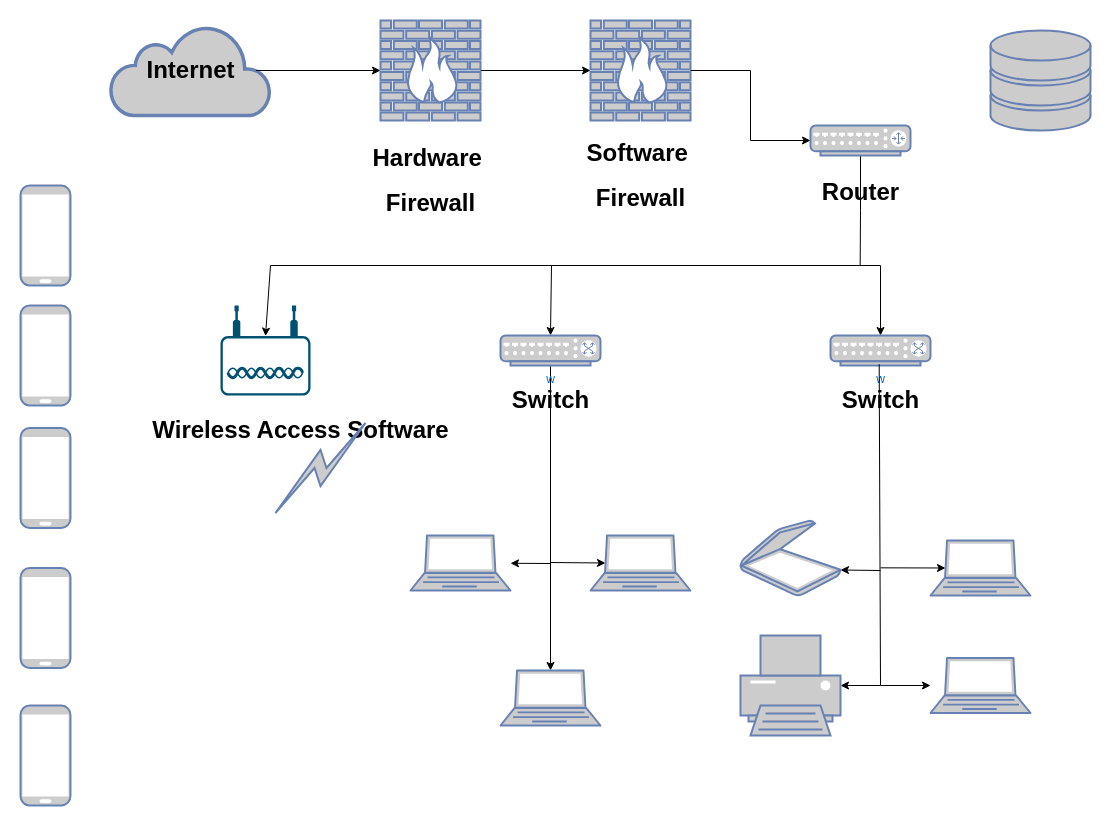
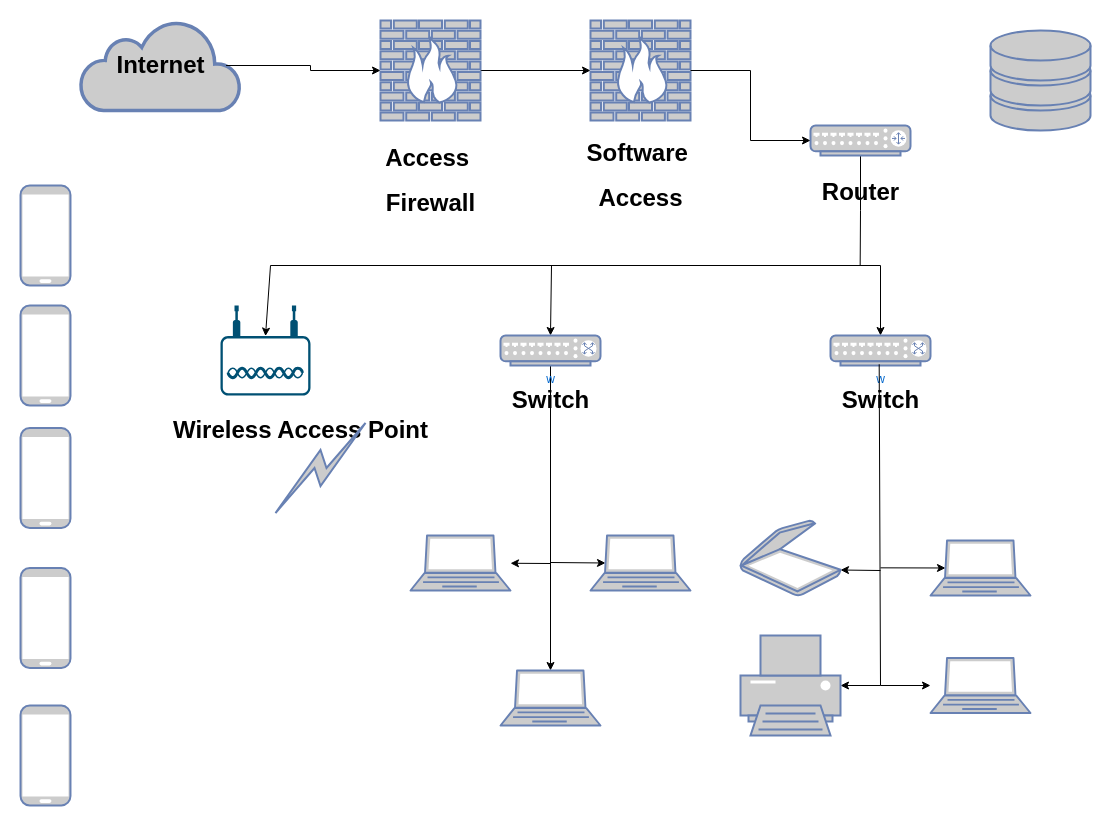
  <mxCell id="0" />
  <mxCell id="1" parent="0" />
- <mxCell id="2" value="&lt;h1&gt;&lt;font color=&quot;#000000&quot;&gt;Internet&lt;/font&gt;&lt;/h1&gt;" style="html=1;outlineConnect=0;fillColor=#CCCCCC;strokeColor=#6881B3;gradientColor=none;gradientDirection=north;strokeWidth=2;shape=mxgraph.networks.cloud;fontColor=#ffffff;" vertex="1" parent="1"><mxGeometry x="110" y="25" width="160" height="90" as="geometry" /></mxCell>
+ <mxCell id="2" value="&lt;h1&gt;&lt;font color=&quot;#000000&quot;&gt;Internet&lt;/font&gt;&lt;/h1&gt;" style="html=1;outlineConnect=0;fillColor=#CCCCCC;strokeColor=#6881B3;gradientColor=none;gradientDirection=north;strokeWidth=2;shape=mxgraph.networks.cloud;fontColor=#ffffff;" vertex="1" parent="1"><mxGeometry x="80" y="20" width="160" height="90" as="geometry" /></mxCell>
  <mxCell id="3" value="" style="fontColor=#0066CC;verticalAlign=top;verticalLabelPosition=bottom;labelPosition=center;align=center;html=1;outlineConnect=0;fillColor=#CCCCCC;strokeColor=#6881B3;gradientColor=none;gradientDirection=north;strokeWidth=2;shape=mxgraph.networks.firewall;" vertex="1" parent="1"><mxGeometry x="590" y="20" width="100" height="100" as="geometry" /></mxCell>
  <mxCell id="4" style="edgeStyle=orthogonalEdgeStyle;rounded=0;orthogonalLoop=1;jettySize=auto;html=1;exitX=0.5;exitY=1;exitDx=0;exitDy=0;exitPerimeter=0;endArrow=none;endFill=0;" edge="1" parent="1" source="5"><mxGeometry relative="1" as="geometry"><mxPoint x="859.667" y="265" as="targetPoint" /></mxGeometry></mxCell>
  <mxCell id="5" value="&lt;h1&gt;&lt;font color=&quot;#000000&quot;&gt;Router&lt;/font&gt;&lt;/h1&gt;" style="fontColor=#0066CC;verticalAlign=top;verticalLabelPosition=bottom;labelPosition=center;align=center;html=1;outlineConnect=0;fillColor=#CCCCCC;strokeColor=#6881B3;gradientColor=none;gradientDirection=north;strokeWidth=2;shape=mxgraph.networks.router;" vertex="1" parent="1"><mxGeometry x="810" y="125" width="100" height="30" as="geometry" /></mxCell>
  <mxCell id="6" style="edgeStyle=orthogonalEdgeStyle;rounded=0;orthogonalLoop=1;jettySize=auto;html=1;exitX=1;exitY=0.5;exitDx=0;exitDy=0;exitPerimeter=0;entryX=0;entryY=0.5;entryDx=0;entryDy=0;entryPerimeter=0;" edge="1" parent="1" source="3" target="5"><mxGeometry relative="1" as="geometry" /></mxCell>
  <mxCell id="7" style="edgeStyle=none;rounded=0;orthogonalLoop=1;jettySize=auto;html=1;exitX=0.5;exitY=0;exitDx=0;exitDy=0;exitPerimeter=0;endArrow=none;endFill=0;startArrow=classic;startFill=1;" edge="1" parent="1" source="8"><mxGeometry relative="1" as="geometry"><mxPoint x="880" y="265" as="targetPoint" /></mxGeometry></mxCell>
  <mxCell id="8" value="w" style="fontColor=#0066CC;verticalAlign=top;verticalLabelPosition=bottom;labelPosition=center;align=center;html=1;outlineConnect=0;fillColor=#CCCCCC;strokeColor=#6881B3;gradientColor=none;gradientDirection=north;strokeWidth=2;shape=mxgraph.networks.switch;" vertex="1" parent="1"><mxGeometry x="830" y="335" width="100" height="30" as="geometry" /></mxCell>
  <mxCell id="9" value="" style="edgeStyle=none;rounded=0;orthogonalLoop=1;jettySize=auto;html=1;endArrow=none;endFill=0;exitX=0.487;exitY=-0.017;exitDx=0;exitDy=0;exitPerimeter=0;" edge="1" parent="1" source="10"><mxGeometry relative="1" as="geometry"><mxPoint x="880" y="685" as="targetPoint" /></mxGeometry></mxCell>
  <mxCell id="10" value="&lt;h1&gt;Switch&lt;/h1&gt;" style="text;html=1;align=center;verticalAlign=middle;resizable=0;points=[];autosize=1;strokeColor=none;fillColor=none;" vertex="1" parent="1"><mxGeometry x="830" y="365" width="100" height="70" as="geometry" /></mxCell>
  <mxCell id="11" style="edgeStyle=none;rounded=0;orthogonalLoop=1;jettySize=auto;html=1;exitX=0.5;exitY=0;exitDx=0;exitDy=0;exitPerimeter=0;endArrow=none;endFill=0;startArrow=classic;startFill=1;" edge="1" parent="1" source="13"><mxGeometry relative="1" as="geometry"><mxPoint x="551" y="265" as="targetPoint" /></mxGeometry></mxCell>
  <mxCell id="12" style="edgeStyle=none;rounded=0;orthogonalLoop=1;jettySize=auto;html=1;exitX=0.5;exitY=1;exitDx=0;exitDy=0;exitPerimeter=0;" edge="1" parent="1" source="13" target="36"><mxGeometry relative="1" as="geometry" /></mxCell>
  <mxCell id="13" value="w" style="fontColor=#0066CC;verticalAlign=top;verticalLabelPosition=bottom;labelPosition=center;align=center;html=1;outlineConnect=0;fillColor=#CCCCCC;strokeColor=#6881B3;gradientColor=none;gradientDirection=north;strokeWidth=2;shape=mxgraph.networks.switch;" vertex="1" parent="1"><mxGeometry x="500" y="335" width="100" height="30" as="geometry" /></mxCell>
  <mxCell id="14" value="&lt;h1&gt;Switch&lt;/h1&gt;" style="text;html=1;align=center;verticalAlign=middle;resizable=0;points=[];autosize=1;strokeColor=none;fillColor=none;" vertex="1" parent="1"><mxGeometry x="500" y="365" width="100" height="70" as="geometry" /></mxCell>
  <mxCell id="15" value="" style="edgeStyle=none;rounded=0;orthogonalLoop=1;jettySize=auto;html=1;endArrow=none;endFill=0;startArrow=classic;startFill=1;" edge="1" parent="1" source="16"><mxGeometry relative="1" as="geometry"><mxPoint x="550" y="563" as="targetPoint" /></mxGeometry></mxCell>
  <mxCell id="16" value="" style="fontColor=#0066CC;verticalAlign=top;verticalLabelPosition=bottom;labelPosition=center;align=center;html=1;outlineConnect=0;fillColor=#CCCCCC;strokeColor=#6881B3;gradientColor=none;gradientDirection=north;strokeWidth=2;shape=mxgraph.networks.laptop;" vertex="1" parent="1"><mxGeometry x="410" y="535" width="100" height="55" as="geometry" /></mxCell>
  <mxCell id="17" value="" style="fontColor=#0066CC;verticalAlign=top;verticalLabelPosition=bottom;labelPosition=center;align=center;html=1;outlineConnect=0;fillColor=#CCCCCC;strokeColor=#6881B3;gradientColor=none;gradientDirection=north;strokeWidth=2;shape=mxgraph.networks.mobile;" vertex="1" parent="1"><mxGeometry x="20" y="305" width="50" height="100" as="geometry" /></mxCell>
  <mxCell id="18" value="" style="edgeStyle=none;rounded=0;orthogonalLoop=1;jettySize=auto;html=1;endArrow=none;endFill=0;startArrow=classic;startFill=1;" edge="1" parent="1" source="19"><mxGeometry relative="1" as="geometry"><mxPoint x="880" y="685" as="targetPoint" /></mxGeometry></mxCell>
  <mxCell id="19" value="" style="fontColor=#0066CC;verticalAlign=top;verticalLabelPosition=bottom;labelPosition=center;align=center;html=1;outlineConnect=0;fillColor=#CCCCCC;strokeColor=#6881B3;gradientColor=none;gradientDirection=north;strokeWidth=2;shape=mxgraph.networks.printer;" vertex="1" parent="1"><mxGeometry x="740" y="635" width="100" height="100" as="geometry" /></mxCell>
  <mxCell id="20" style="edgeStyle=none;rounded=0;orthogonalLoop=1;jettySize=auto;html=1;exitX=1;exitY=0.66;exitDx=0;exitDy=0;exitPerimeter=0;endArrow=none;endFill=0;startArrow=classic;startFill=1;" edge="1" parent="1" source="21"><mxGeometry relative="1" as="geometry"><mxPoint x="880" y="570" as="targetPoint" /></mxGeometry></mxCell>
  <mxCell id="21" value="" style="fontColor=#0066CC;verticalAlign=top;verticalLabelPosition=bottom;labelPosition=center;align=center;html=1;outlineConnect=0;fillColor=#CCCCCC;strokeColor=#6881B3;gradientColor=none;gradientDirection=north;strokeWidth=2;shape=mxgraph.networks.scanner;" vertex="1" parent="1"><mxGeometry x="740" y="520" width="100" height="75" as="geometry" /></mxCell>
  <mxCell id="22" value="" style="fontColor=#0066CC;verticalAlign=top;verticalLabelPosition=bottom;labelPosition=center;align=center;html=1;outlineConnect=0;fillColor=#CCCCCC;strokeColor=#6881B3;gradientColor=none;gradientDirection=north;strokeWidth=2;shape=mxgraph.networks.storage;" vertex="1" parent="1"><mxGeometry x="990" y="30" width="100" height="100" as="geometry" /></mxCell>
  <mxCell id="23" style="edgeStyle=none;rounded=0;orthogonalLoop=1;jettySize=auto;html=1;exitX=0.5;exitY=0.34;exitDx=0;exitDy=0;exitPerimeter=0;endArrow=none;endFill=0;startArrow=classic;startFill=1;" edge="1" parent="1" source="24"><mxGeometry relative="1" as="geometry"><mxPoint x="270" y="265" as="targetPoint" /></mxGeometry></mxCell>
  <mxCell id="24" value="" style="points=[[0.03,0.36,0],[0.18,0,0],[0.5,0.34,0],[0.82,0,0],[0.97,0.36,0],[1,0.67,0],[0.975,0.975,0],[0.5,1,0],[0.025,0.975,0],[0,0.67,0]];verticalLabelPosition=bottom;sketch=0;html=1;verticalAlign=top;aspect=fixed;align=center;pointerEvents=1;shape=mxgraph.cisco19.wireless_access_point;fillColor=#005073;strokeColor=none;" vertex="1" parent="1"><mxGeometry x="220" y="305" width="90" height="90" as="geometry" /></mxCell>
- <mxCell id="25" value="&lt;h1&gt;Wireless Access Software&lt;/h1&gt;" style="text;html=1;align=center;verticalAlign=middle;resizable=0;points=[];autosize=1;strokeColor=none;fillColor=none;" vertex="1" parent="1"><mxGeometry x="160" y="395" width="280" height="70" as="geometry" /></mxCell>
+ <mxCell id="25" value="&lt;h1&gt;Wireless Access Point&lt;/h1&gt;" style="text;html=1;align=center;verticalAlign=middle;resizable=0;points=[];autosize=1;strokeColor=none;fillColor=none;" vertex="1" parent="1"><mxGeometry x="160" y="395" width="280" height="70" as="geometry" /></mxCell>
  <mxCell id="26" value="" style="edgeStyle=orthogonalEdgeStyle;rounded=0;orthogonalLoop=1;jettySize=auto;html=1;" edge="1" parent="1" source="27" target="3"><mxGeometry relative="1" as="geometry" /></mxCell>
  <mxCell id="27" value="" style="fontColor=#0066CC;verticalAlign=top;verticalLabelPosition=bottom;labelPosition=center;align=center;html=1;outlineConnect=0;fillColor=#CCCCCC;strokeColor=#6881B3;gradientColor=none;gradientDirection=north;strokeWidth=2;shape=mxgraph.networks.firewall;" vertex="1" parent="1"><mxGeometry x="380" y="20" width="100" height="100" as="geometry" /></mxCell>
  <mxCell id="28" style="edgeStyle=orthogonalEdgeStyle;rounded=0;orthogonalLoop=1;jettySize=auto;html=1;exitX=0.91;exitY=0.5;exitDx=0;exitDy=0;exitPerimeter=0;entryX=0;entryY=0.5;entryDx=0;entryDy=0;entryPerimeter=0;" edge="1" parent="1" source="2" target="27"><mxGeometry relative="1" as="geometry" /></mxCell>
  <mxCell id="29" style="edgeStyle=orthogonalEdgeStyle;rounded=0;orthogonalLoop=1;jettySize=auto;html=1;endArrow=none;endFill=0;" edge="1" parent="1"><mxGeometry relative="1" as="geometry"><mxPoint x="270" y="265" as="targetPoint" /><mxPoint x="880" y="265" as="sourcePoint" /></mxGeometry></mxCell>
  <mxCell id="30" style="edgeStyle=none;rounded=0;orthogonalLoop=1;jettySize=auto;html=1;exitX=0.15;exitY=0.5;exitDx=0;exitDy=0;exitPerimeter=0;endArrow=none;endFill=0;startArrow=classic;startFill=1;" edge="1" parent="1" source="31"><mxGeometry relative="1" as="geometry"><mxPoint x="550" y="562" as="targetPoint" /></mxGeometry></mxCell>
  <mxCell id="31" value="" style="fontColor=#0066CC;verticalAlign=top;verticalLabelPosition=bottom;labelPosition=center;align=center;html=1;outlineConnect=0;fillColor=#CCCCCC;strokeColor=#6881B3;gradientColor=none;gradientDirection=north;strokeWidth=2;shape=mxgraph.networks.laptop;" vertex="1" parent="1"><mxGeometry x="590" y="535" width="100" height="55" as="geometry" /></mxCell>
  <mxCell id="32" value="" style="edgeStyle=none;rounded=0;orthogonalLoop=1;jettySize=auto;html=1;endArrow=none;endFill=0;startArrow=classic;startFill=1;" edge="1" parent="1" source="33"><mxGeometry relative="1" as="geometry"><mxPoint x="880" y="685" as="targetPoint" /></mxGeometry></mxCell>
  <mxCell id="33" value="" style="fontColor=#0066CC;verticalAlign=top;verticalLabelPosition=bottom;labelPosition=center;align=center;html=1;outlineConnect=0;fillColor=#CCCCCC;strokeColor=#6881B3;gradientColor=none;gradientDirection=north;strokeWidth=2;shape=mxgraph.networks.laptop;" vertex="1" parent="1"><mxGeometry x="930" y="657.5" width="100" height="55" as="geometry" /></mxCell>
  <mxCell id="34" style="edgeStyle=none;rounded=0;orthogonalLoop=1;jettySize=auto;html=1;exitX=0.15;exitY=0.5;exitDx=0;exitDy=0;exitPerimeter=0;endArrow=none;endFill=0;startArrow=classic;startFill=1;" edge="1" parent="1" source="35"><mxGeometry relative="1" as="geometry"><mxPoint x="880" y="567.333" as="targetPoint" /></mxGeometry></mxCell>
  <mxCell id="35" value="" style="fontColor=#0066CC;verticalAlign=top;verticalLabelPosition=bottom;labelPosition=center;align=center;html=1;outlineConnect=0;fillColor=#CCCCCC;strokeColor=#6881B3;gradientColor=none;gradientDirection=north;strokeWidth=2;shape=mxgraph.networks.laptop;" vertex="1" parent="1"><mxGeometry x="930" y="540" width="100" height="55" as="geometry" /></mxCell>
  <mxCell id="36" value="" style="fontColor=#0066CC;verticalAlign=top;verticalLabelPosition=bottom;labelPosition=center;align=center;html=1;outlineConnect=0;fillColor=#CCCCCC;strokeColor=#6881B3;gradientColor=none;gradientDirection=north;strokeWidth=2;shape=mxgraph.networks.laptop;" vertex="1" parent="1"><mxGeometry x="500" y="670" width="100" height="55" as="geometry" /></mxCell>
- <mxCell id="37" value="&lt;h1&gt;Hardware&amp;nbsp;&lt;/h1&gt;&lt;h1&gt;Firewall&lt;/h1&gt;" style="text;html=1;align=center;verticalAlign=middle;resizable=0;points=[];autosize=1;strokeColor=none;fillColor=none;" vertex="1" parent="1"><mxGeometry x="360" y="120" width="140" height="120" as="geometry" /></mxCell>
- <mxCell id="38" value="&lt;h1&gt;Software&amp;nbsp;&lt;/h1&gt;&lt;h1&gt;Firewall&lt;/h1&gt;" style="text;html=1;align=center;verticalAlign=middle;resizable=0;points=[];autosize=1;strokeColor=none;fillColor=none;" vertex="1" parent="1"><mxGeometry x="575" y="115" width="130" height="120" as="geometry" /></mxCell>
+ <mxCell id="37" value="&lt;h1&gt;Access&amp;nbsp;&lt;/h1&gt;&lt;h1&gt;Firewall&lt;/h1&gt;" style="text;html=1;align=center;verticalAlign=middle;resizable=0;points=[];autosize=1;strokeColor=none;fillColor=none;" vertex="1" parent="1"><mxGeometry x="360" y="120" width="140" height="120" as="geometry" /></mxCell>
+ <mxCell id="38" value="&lt;h1&gt;Software&amp;nbsp;&lt;/h1&gt;&lt;h1&gt;Access&lt;/h1&gt;" style="text;html=1;align=center;verticalAlign=middle;resizable=0;points=[];autosize=1;strokeColor=none;fillColor=none;" vertex="1" parent="1"><mxGeometry x="575" y="115" width="130" height="120" as="geometry" /></mxCell>
  <mxCell id="39" value="" style="html=1;outlineConnect=0;fillColor=#CCCCCC;strokeColor=#6881B3;gradientColor=none;gradientDirection=north;strokeWidth=2;shape=mxgraph.networks.comm_link_edge;html=1;rounded=0;" edge="1" parent="1"><mxGeometry width="100" height="100" relative="1" as="geometry"><mxPoint x="270" y="517.5" as="sourcePoint" /><mxPoint x="370" y="417.5" as="targetPoint" /></mxGeometry></mxCell>
  <mxCell id="40" value="" style="fontColor=#0066CC;verticalAlign=top;verticalLabelPosition=bottom;labelPosition=center;align=center;html=1;outlineConnect=0;fillColor=#CCCCCC;strokeColor=#6881B3;gradientColor=none;gradientDirection=north;strokeWidth=2;shape=mxgraph.networks.mobile;" vertex="1" parent="1"><mxGeometry x="20" y="567.5" width="50" height="100" as="geometry" /></mxCell>
  <mxCell id="41" value="" style="fontColor=#0066CC;verticalAlign=top;verticalLabelPosition=bottom;labelPosition=center;align=center;html=1;outlineConnect=0;fillColor=#CCCCCC;strokeColor=#6881B3;gradientColor=none;gradientDirection=north;strokeWidth=2;shape=mxgraph.networks.mobile;" vertex="1" parent="1"><mxGeometry x="20" y="705" width="50" height="100" as="geometry" /></mxCell>
  <mxCell id="42" value="" style="fontColor=#0066CC;verticalAlign=top;verticalLabelPosition=bottom;labelPosition=center;align=center;html=1;outlineConnect=0;fillColor=#CCCCCC;strokeColor=#6881B3;gradientColor=none;gradientDirection=north;strokeWidth=2;shape=mxgraph.networks.mobile;" vertex="1" parent="1"><mxGeometry x="20" y="427.5" width="50" height="100" as="geometry" /></mxCell>
  <mxCell id="43" value="" style="fontColor=#0066CC;verticalAlign=top;verticalLabelPosition=bottom;labelPosition=center;align=center;html=1;outlineConnect=0;fillColor=#CCCCCC;strokeColor=#6881B3;gradientColor=none;gradientDirection=north;strokeWidth=2;shape=mxgraph.networks.mobile;" vertex="1" parent="1"><mxGeometry x="20" y="185" width="50" height="100" as="geometry" /></mxCell>
